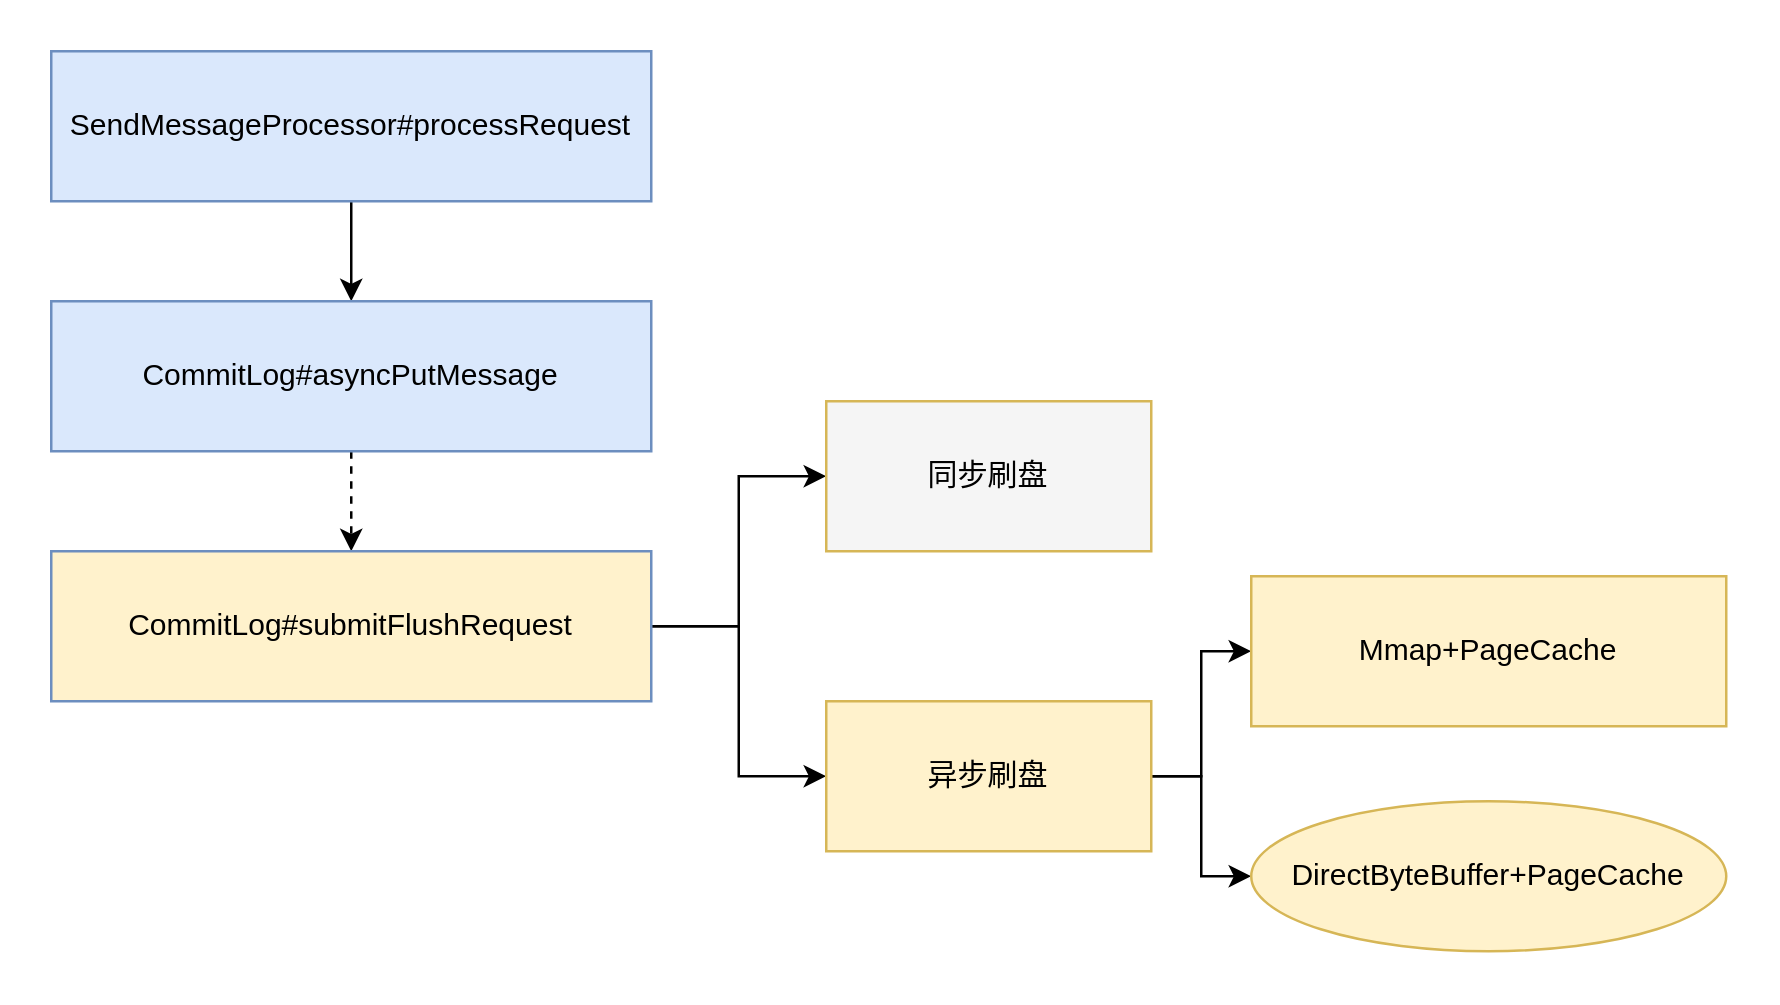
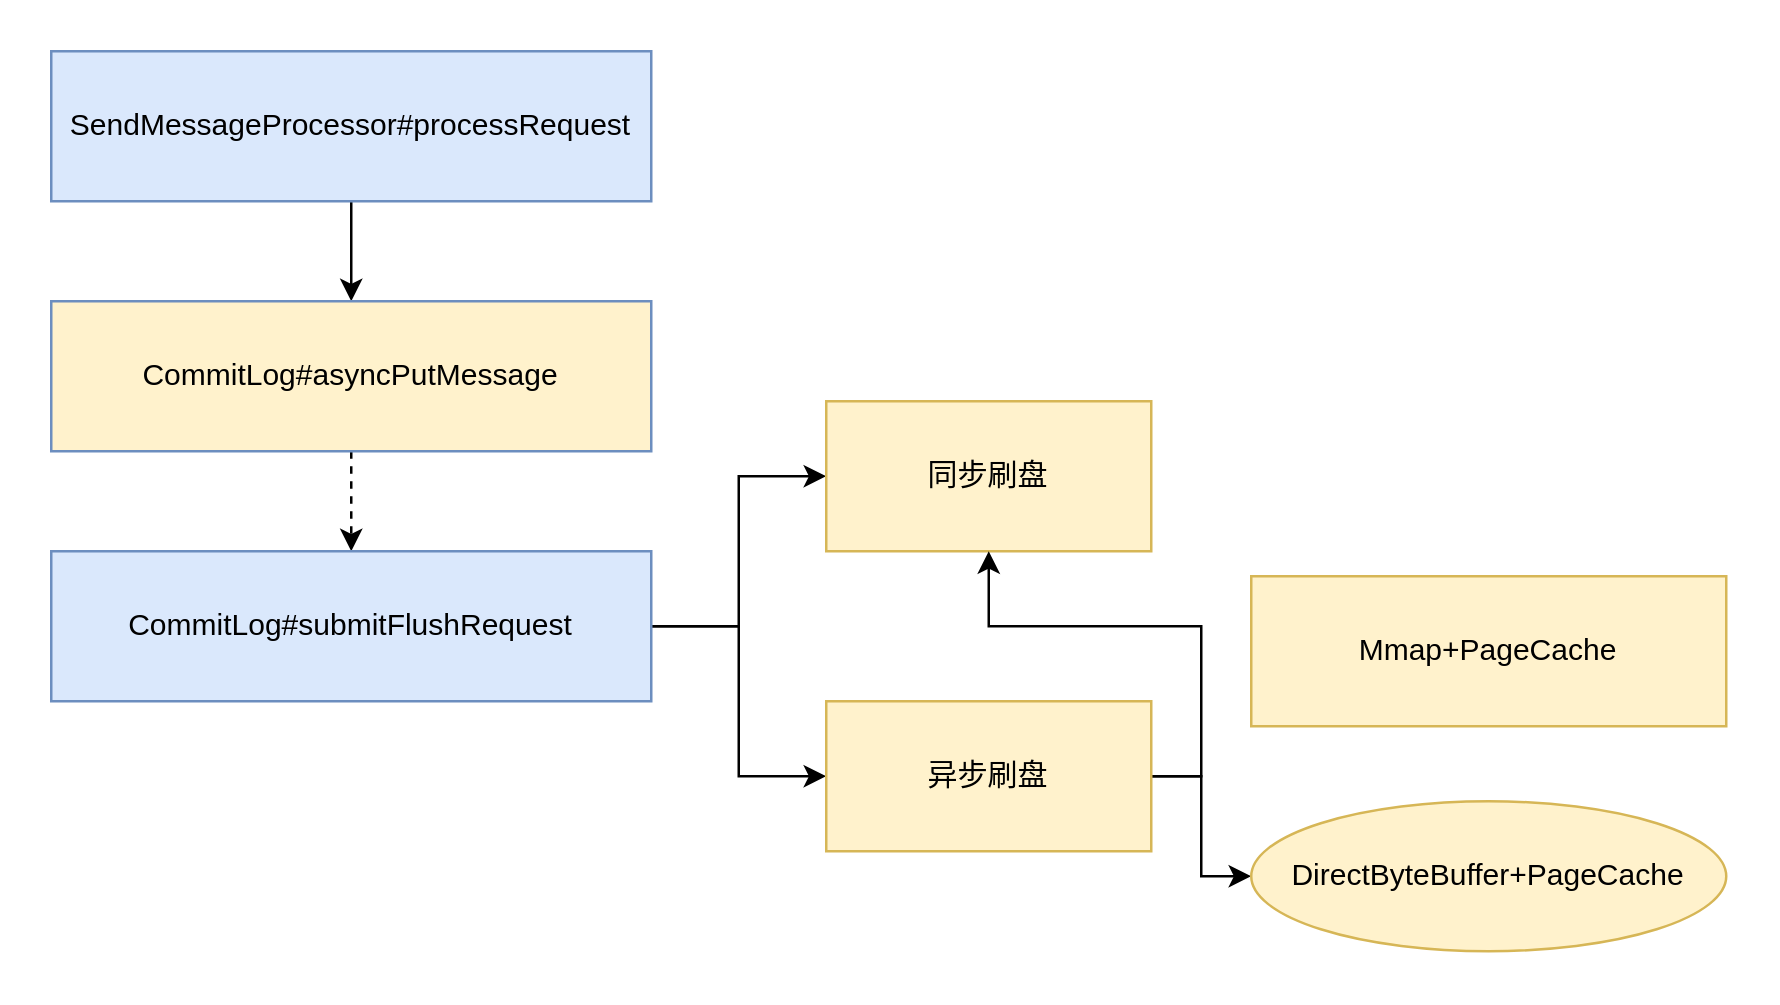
  <mxCell id="0" />
  <mxCell id="1" parent="0" />
  <mxCell id="2" style="edgeStyle=orthogonalEdgeStyle;rounded=0;orthogonalLoop=1;jettySize=auto;html=1;exitX=0.5;exitY=1;exitDx=0;exitDy=0;entryX=0.5;entryY=0;entryDx=0;entryDy=0;" edge="1" parent="1" source="3" target="5"><mxGeometry relative="1" as="geometry" /></mxCell>
  <mxCell id="3" value="SendMessageProcessor#processRequest" style="rounded=0;whiteSpace=wrap;html=1;fillColor=#dae8fc;strokeColor=#6c8ebf;" vertex="1" parent="1"><mxGeometry x="20" y="20" width="240" height="60" as="geometry" /></mxCell>
  <mxCell id="4" style="edgeStyle=orthogonalEdgeStyle;rounded=0;orthogonalLoop=1;jettySize=auto;html=1;exitX=0.5;exitY=1;exitDx=0;exitDy=0;entryX=0.5;entryY=0;entryDx=0;entryDy=0;dashed=1;" edge="1" parent="1" source="5" target="8"><mxGeometry relative="1" as="geometry" /></mxCell>
- <mxCell id="5" value="CommitLog#asyncPutMessage" style="rounded=0;whiteSpace=wrap;html=1;fillColor=#dae8fc;strokeColor=#6c8ebf;" vertex="1" parent="1"><mxGeometry x="20" y="120" width="240" height="60" as="geometry" /></mxCell>
+ <mxCell id="5" value="CommitLog#asyncPutMessage" style="rounded=0;whiteSpace=wrap;html=1;fillColor=#fff2cc;strokeColor=#6c8ebf;" vertex="1" parent="1"><mxGeometry x="20" y="120" width="240" height="60" as="geometry" /></mxCell>
  <mxCell id="6" style="edgeStyle=orthogonalEdgeStyle;rounded=0;orthogonalLoop=1;jettySize=auto;html=1;exitX=1;exitY=0.5;exitDx=0;exitDy=0;entryX=0;entryY=0.5;entryDx=0;entryDy=0;" edge="1" parent="1" source="8" target="9"><mxGeometry relative="1" as="geometry" /></mxCell>
  <mxCell id="7" style="edgeStyle=orthogonalEdgeStyle;rounded=0;orthogonalLoop=1;jettySize=auto;html=1;exitX=1;exitY=0.5;exitDx=0;exitDy=0;entryX=0;entryY=0.5;entryDx=0;entryDy=0;" edge="1" parent="1" source="8" target="12"><mxGeometry relative="1" as="geometry" /></mxCell>
- <mxCell id="8" value="CommitLog#submitFlushRequest" style="rounded=0;whiteSpace=wrap;html=1;fillColor=#fff2cc;strokeColor=#6c8ebf;" vertex="1" parent="1"><mxGeometry x="20" y="220" width="240" height="60" as="geometry" /></mxCell>
- <mxCell id="9" value="同步刷盘" style="rounded=0;whiteSpace=wrap;html=1;fillColor=#f5f5f5;strokeColor=#d6b656;" vertex="1" parent="1"><mxGeometry x="330" y="160" width="130" height="60" as="geometry" /></mxCell>
- <mxCell id="10" style="edgeStyle=orthogonalEdgeStyle;rounded=0;orthogonalLoop=1;jettySize=auto;html=1;exitX=1;exitY=0.5;exitDx=0;exitDy=0;entryX=0;entryY=0.5;entryDx=0;entryDy=0;" edge="1" parent="1" source="12" target="13"><mxGeometry relative="1" as="geometry" /></mxCell>
+ <mxCell id="8" value="CommitLog#submitFlushRequest" style="rounded=0;whiteSpace=wrap;html=1;fillColor=#dae8fc;strokeColor=#6c8ebf;" vertex="1" parent="1"><mxGeometry x="20" y="220" width="240" height="60" as="geometry" /></mxCell>
+ <mxCell id="9" value="同步刷盘" style="rounded=0;whiteSpace=wrap;html=1;fillColor=#fff2cc;strokeColor=#d6b656;" vertex="1" parent="1"><mxGeometry x="330" y="160" width="130" height="60" as="geometry" /></mxCell>
+ <mxCell id="10" style="edgeStyle=orthogonalEdgeStyle;rounded=0;orthogonalLoop=1;jettySize=auto;html=1;exitX=1;exitY=0.5;exitDx=0;exitDy=0;" edge="1" parent="1" source="12" target="9"><mxGeometry relative="1" as="geometry" /></mxCell>
  <mxCell id="11" style="edgeStyle=orthogonalEdgeStyle;rounded=0;orthogonalLoop=1;jettySize=auto;html=1;exitX=1;exitY=0.5;exitDx=0;exitDy=0;entryX=0;entryY=0.5;entryDx=0;entryDy=0;" edge="1" parent="1" source="12" target="14"><mxGeometry relative="1" as="geometry" /></mxCell>
  <mxCell id="12" value="异步刷盘" style="rounded=0;whiteSpace=wrap;html=1;fillColor=#fff2cc;strokeColor=#d6b656;" vertex="1" parent="1"><mxGeometry x="330" y="280" width="130" height="60" as="geometry" /></mxCell>
  <mxCell id="13" value="Mmap+PageCache" style="rounded=0;whiteSpace=wrap;html=1;fillColor=#fff2cc;strokeColor=#d6b656;" vertex="1" parent="1"><mxGeometry x="500" y="230" width="190" height="60" as="geometry" /></mxCell>
  <mxCell id="14" value="DirectByteBuffer+PageCache" style="ellipse;whiteSpace=wrap;html=1;fillColor=#fff2cc;strokeColor=#d6b656;" vertex="1" parent="1"><mxGeometry x="500" y="320" width="190" height="60" as="geometry" /></mxCell>
